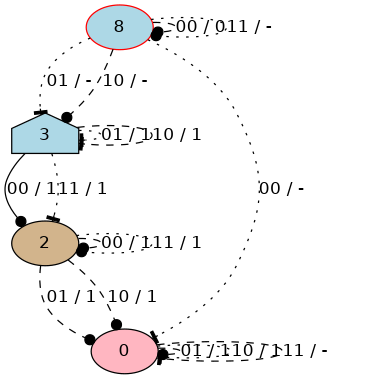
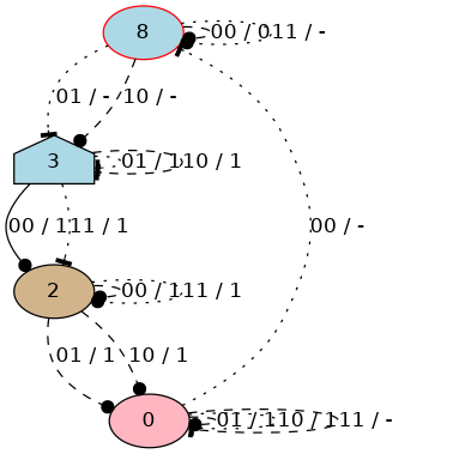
  digraph {
    fontname="DejaVu Sans"
    node [fillcolor=lightblue fontname="DejaVu Sans" shape=ellipse style=filled]
    edge [arrowhead=dot fontname="DejaVu Sans" style=dashed]
    n1 [color=red label=8]
    3 [shape=house]
    2 [fillcolor=tan]
    0 [fillcolor=lightpink]
    n1 -> n1 [label="00 / 0"]
    n1 -> n1 [label="11 / -" style=dotted]
    n1 -> 3 [arrowhead=tee label="01 / -" style=dotted]
    n1 -> 3 [label="10 / -"]
    3 -> 3 [arrowhead=tee label="01 / 1" style=dotted]
    3 -> 3 [arrowhead=tee label="10 / 1"]
    3 -> 2 [label="00 / 1" style=solid]
    3 -> 2 [arrowhead=tee label="11 / 1" style=dotted]
    2 -> 2 [label="00 / 1"]
    2 -> 2 [label="11 / 1" style=dotted]
    2 -> 0 [label="01 / 1"]
    2 -> 0 [label="10 / 1"]
-   n1 -> 0 [arrowhead=tee label="00 / -" style=dotted]
+   0 -> n1 [arrowhead=tee label="00 / -" style=dotted]
    0 -> 0 [label="01 / 1"]
    0 -> 0 [arrowhead=tee label="10 / 1" style=dotted]
    0 -> 0 [arrowhead=tee label="11 / -"]
  }
